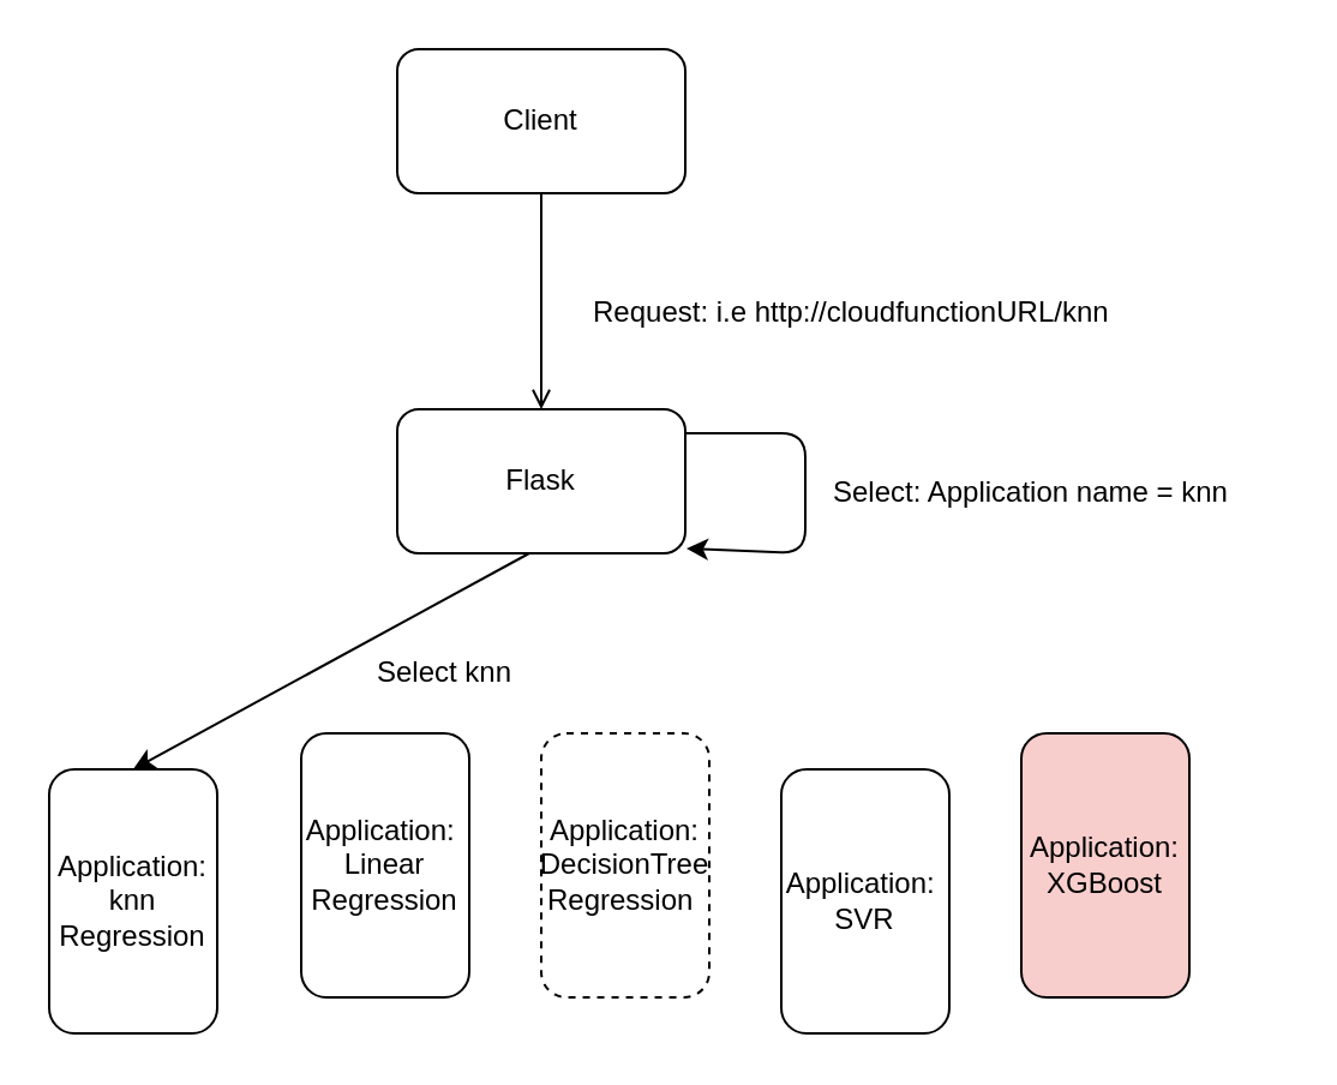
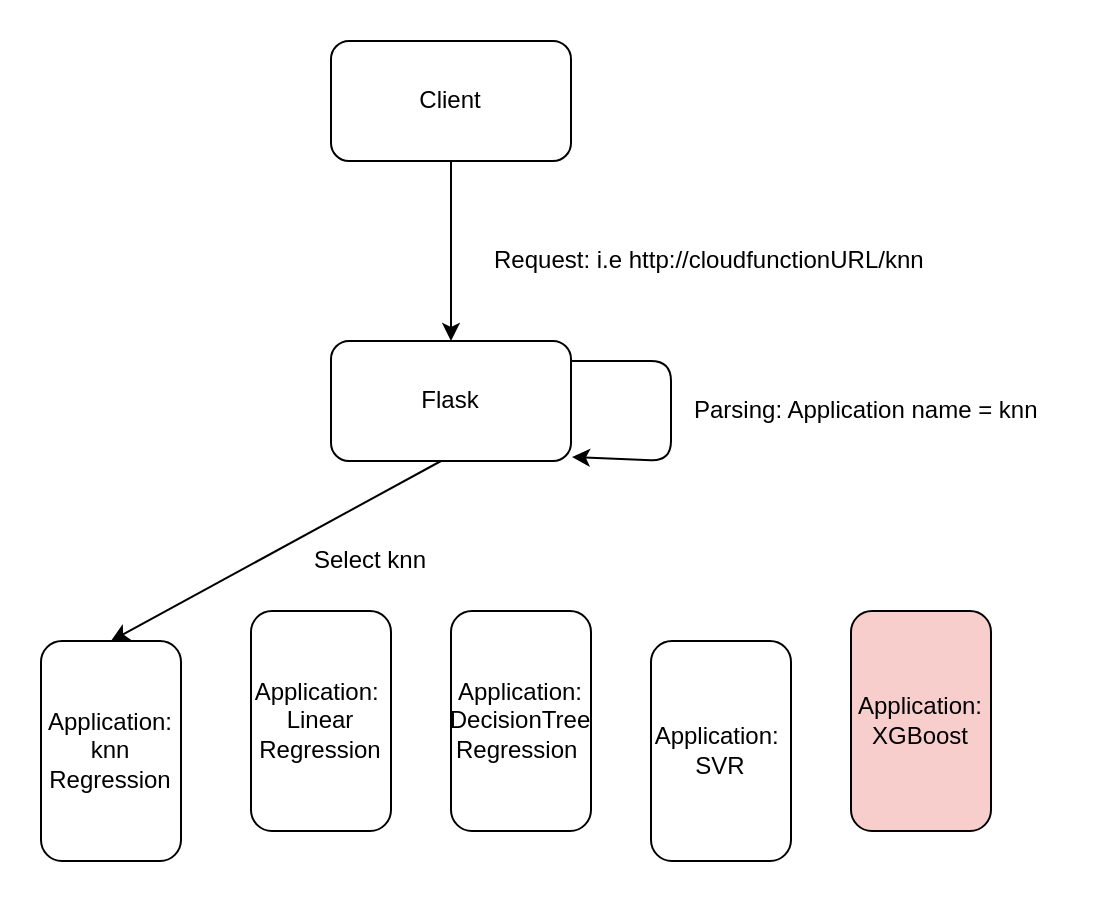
  <mxCell id="0" />
  <mxCell id="1" parent="0" />
- <mxCell id="2" style="edgeStyle=orthogonalEdgeStyle;rounded=0;orthogonalLoop=1;jettySize=auto;html=1;entryX=0.5;entryY=0;entryDx=0;entryDy=0;endArrow=open;" edge="1" parent="1" source="3" target="4"><mxGeometry relative="1" as="geometry" /></mxCell>
+ <mxCell id="2" style="edgeStyle=orthogonalEdgeStyle;rounded=0;orthogonalLoop=1;jettySize=auto;html=1;entryX=0.5;entryY=0;entryDx=0;entryDy=0;" edge="1" parent="1" source="3" target="4"><mxGeometry relative="1" as="geometry" /></mxCell>
  <mxCell id="3" value="Client" style="rounded=1;whiteSpace=wrap;html=1;" vertex="1" parent="1"><mxGeometry x="165" y="20" width="120" height="60" as="geometry" /></mxCell>
  <mxCell id="4" value="Flask" style="rounded=1;whiteSpace=wrap;html=1;" vertex="1" parent="1"><mxGeometry x="165" y="170" width="120" height="60" as="geometry" /></mxCell>
  <mxCell id="5" value="Request: i.e http://cloudfunctionURL/knn" style="text;html=1;resizable=0;points=[];autosize=1;align=left;verticalAlign=top;spacingTop=-4;" vertex="1" parent="1"><mxGeometry x="245" y="120" width="230" height="10" as="geometry" /></mxCell>
  <mxCell id="6" value="" style="endArrow=classic;html=1;entryX=1.004;entryY=0.967;entryDx=0;entryDy=0;entryPerimeter=0;" edge="1" parent="1" target="4"><mxGeometry width="50" height="50" relative="1" as="geometry"><mxPoint x="285" y="180" as="sourcePoint" /><mxPoint x="335" y="260" as="targetPoint" /><Array as="points"><mxPoint x="335" y="180" /><mxPoint x="335" y="230" /></Array></mxGeometry></mxCell>
- <mxCell id="7" value="Select: Application name = knn" style="text;html=1;resizable=0;points=[];autosize=1;align=left;verticalAlign=top;spacingTop=-4;" vertex="1" parent="1"><mxGeometry x="345" y="195" width="190" height="10" as="geometry" /></mxCell>
+ <mxCell id="7" value="Parsing: Application name = knn" style="text;html=1;resizable=0;points=[];autosize=1;align=left;verticalAlign=top;spacingTop=-4;" vertex="1" parent="1"><mxGeometry x="345" y="195" width="190" height="10" as="geometry" /></mxCell>
  <mxCell id="8" value="Application: knn&lt;br&gt;Regression" style="rounded=1;whiteSpace=wrap;html=1;" vertex="1" parent="1"><mxGeometry x="20" y="320" width="70" height="110" as="geometry" /></mxCell>
  <mxCell id="9" value="Application:&amp;nbsp;&lt;br&gt;SVR" style="rounded=1;whiteSpace=wrap;html=1;" vertex="1" parent="1"><mxGeometry x="325" y="320" width="70" height="110" as="geometry" /></mxCell>
- <mxCell id="10" value="Application:&lt;br&gt;DecisionTree&lt;br&gt;Regression&amp;nbsp;" style="rounded=1;whiteSpace=wrap;html=1;dashed=1;" vertex="1" parent="1"><mxGeometry x="225" y="305" width="70" height="110" as="geometry" /></mxCell>
+ <mxCell id="10" value="Application:&lt;br&gt;DecisionTree&lt;br&gt;Regression&amp;nbsp;" style="rounded=1;whiteSpace=wrap;html=1;" vertex="1" parent="1"><mxGeometry x="225" y="305" width="70" height="110" as="geometry" /></mxCell>
  <mxCell id="11" value="Application:&amp;nbsp;&lt;br&gt;Linear&lt;br&gt;Regression" style="rounded=1;whiteSpace=wrap;html=1;" vertex="1" parent="1"><mxGeometry x="125" y="305" width="70" height="110" as="geometry" /></mxCell>
  <mxCell id="12" value="Application: XGBoost" style="rounded=1;whiteSpace=wrap;html=1;fillColor=#f8cecc;" vertex="1" parent="1"><mxGeometry x="425" y="305" width="70" height="110" as="geometry" /></mxCell>
  <mxCell id="13" value="" style="endArrow=classic;html=1;entryX=0.5;entryY=0;entryDx=0;entryDy=0;" edge="1" parent="1" target="8"><mxGeometry width="50" height="50" relative="1" as="geometry"><mxPoint x="220" y="230" as="sourcePoint" /><mxPoint x="270" y="180" as="targetPoint" /></mxGeometry></mxCell>
  <mxCell id="14" value="Select knn" style="text;html=1;resizable=0;points=[];autosize=1;align=left;verticalAlign=top;spacingTop=-4;" vertex="1" parent="1"><mxGeometry x="155" y="270" width="70" height="10" as="geometry" /></mxCell>
